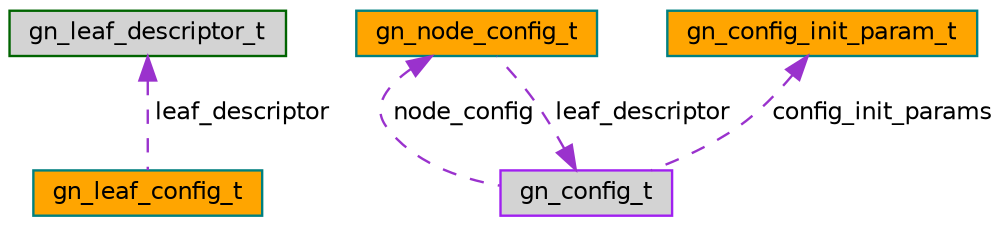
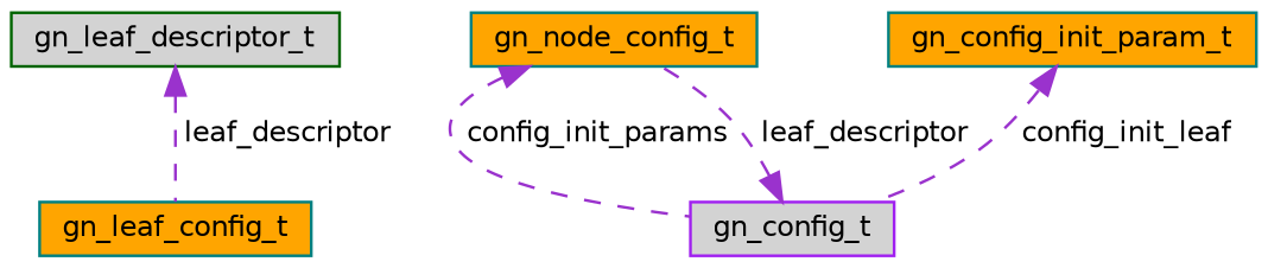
  digraph {
    node [color=teal fillcolor=orange fontname=Helvetica fontsize=10 shape=record style=filled]
    edge [color=darkorchid3 dir=back fontname=Helvetica fontsize=10 labelfontname=Helvetica labelfontsize=10 style=dashed]
    n1 [fontcolor=black height=0.2 label=gn_leaf_config_t width=0.4]
    n2 [height=0.2 label=gn_node_config_t width=0.4]
    n3 [color=purple fillcolor=lightgrey height=0.2 label=gn_config_t width=0.4]
    n4 [height=0.2 label=gn_config_init_param_t width=0.4]
    n5 [color=darkgreen fillcolor=lightgrey height=0.2 label=gn_leaf_descriptor_t width=0.4]
-   n2 -> n3 [label=" node_config"]
+   n2 -> n3 [label=" config_init_params"]
    n3 -> n2 [label=" leaf_descriptor"]
-   n4 -> n3 [label=" config_init_params"]
+   n4 -> n3 [label=" config_init_leaf"]
    n5 -> n1 [label=" leaf_descriptor"]
  }
